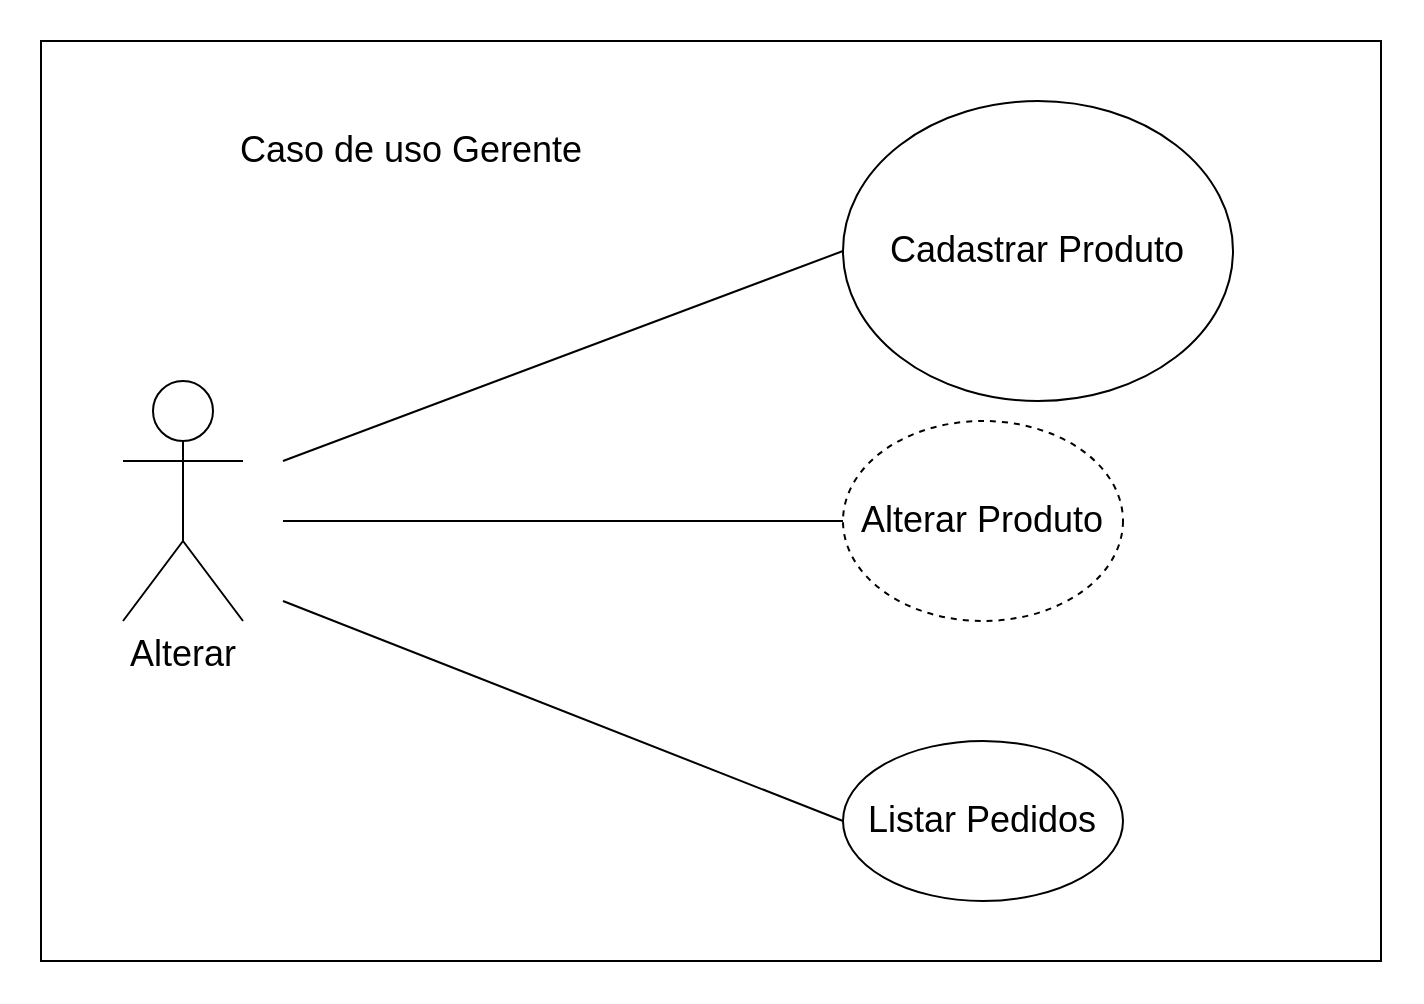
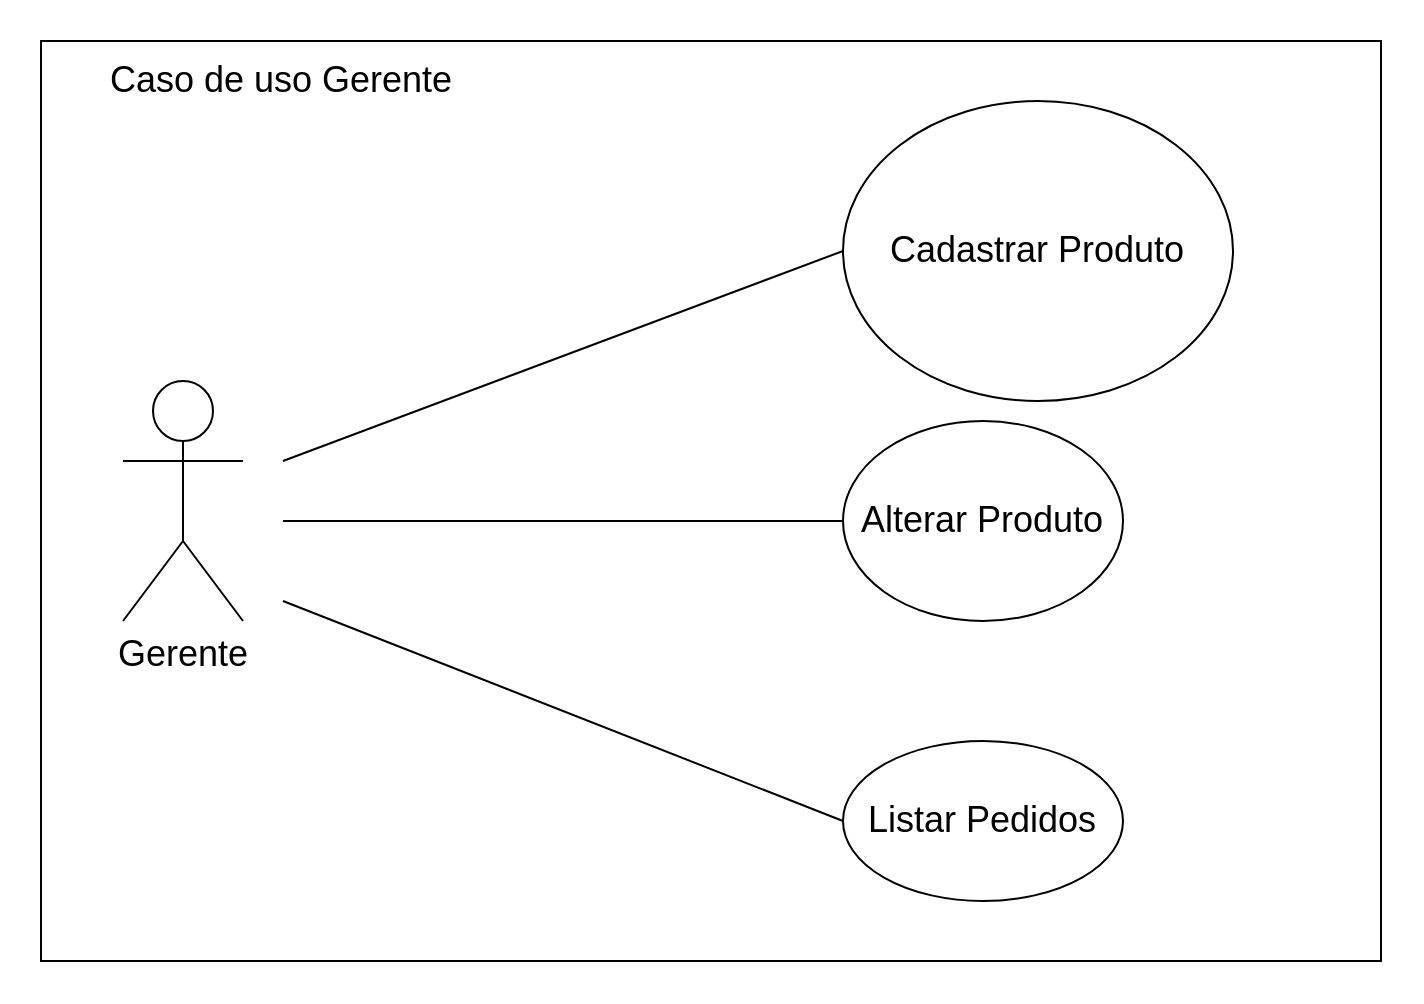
  <mxCell id="0" />
  <mxCell id="1" parent="0" />
  <mxCell id="2" value="" style="rounded=0;whiteSpace=wrap;html=1;" vertex="1" parent="1"><mxGeometry x="20" y="20" width="670" height="460" as="geometry" /></mxCell>
- <mxCell id="3" value="&lt;font style=&quot;font-size: 18px&quot;&gt;Caso de uso Gerente&lt;/font&gt;" style="text;html=1;align=center;verticalAlign=middle;resizable=0;points=[];autosize=1;" vertex="1" parent="1"><mxGeometry x="110" y="65" width="190" height="20" as="geometry" /></mxCell>
- <mxCell id="4" value="&lt;font style=&quot;font-size: 18px&quot;&gt;Alterar&lt;/font&gt;" style="shape=umlActor;verticalLabelPosition=bottom;verticalAlign=top;html=1;outlineConnect=0;" vertex="1" parent="1"><mxGeometry x="61" y="190" width="60" height="120" as="geometry" /></mxCell>
+ <mxCell id="3" value="&lt;font style=&quot;font-size: 18px&quot;&gt;Caso de uso Gerente&lt;/font&gt;" style="text;html=1;align=center;verticalAlign=middle;resizable=0;points=[];autosize=1;" vertex="1" parent="1"><mxGeometry x="45" y="30" width="190" height="20" as="geometry" /></mxCell>
+ <mxCell id="4" value="&lt;font style=&quot;font-size: 18px&quot;&gt;Gerente&lt;/font&gt;" style="shape=umlActor;verticalLabelPosition=bottom;verticalAlign=top;html=1;outlineConnect=0;" vertex="1" parent="1"><mxGeometry x="61" y="190" width="60" height="120" as="geometry" /></mxCell>
  <mxCell id="5" value="&lt;font style=&quot;font-size: 18px&quot;&gt;Cadastrar Produto&lt;/font&gt;" style="ellipse;whiteSpace=wrap;html=1;" vertex="1" parent="1"><mxGeometry x="421" y="50" width="195" height="150" as="geometry" /></mxCell>
- <mxCell id="6" value="&lt;font style=&quot;font-size: 18px&quot;&gt;Alterar Produto&lt;/font&gt;" style="ellipse;whiteSpace=wrap;html=1;dashed=1;" vertex="1" parent="1"><mxGeometry x="421" y="210" width="140" height="100" as="geometry" /></mxCell>
+ <mxCell id="6" value="&lt;font style=&quot;font-size: 18px&quot;&gt;Alterar Produto&lt;/font&gt;" style="ellipse;whiteSpace=wrap;html=1;" vertex="1" parent="1"><mxGeometry x="421" y="210" width="140" height="100" as="geometry" /></mxCell>
  <mxCell id="7" value="&lt;font style=&quot;font-size: 18px&quot;&gt;Listar Pedidos&lt;/font&gt;" style="ellipse;whiteSpace=wrap;html=1;" vertex="1" parent="1"><mxGeometry x="421" y="370" width="140" height="80" as="geometry" /></mxCell>
  <mxCell id="8" value="" style="endArrow=none;html=1;entryX=0;entryY=0.5;entryDx=0;entryDy=0;" edge="1" parent="1" target="5"><mxGeometry width="50" height="50" relative="1" as="geometry"><mxPoint x="141" y="230" as="sourcePoint" /><mxPoint x="201" y="210" as="targetPoint" /></mxGeometry></mxCell>
  <mxCell id="9" value="" style="endArrow=none;html=1;entryX=0;entryY=0.5;entryDx=0;entryDy=0;" edge="1" parent="1" target="6"><mxGeometry width="50" height="50" relative="1" as="geometry"><mxPoint x="141" y="260" as="sourcePoint" /><mxPoint x="431" y="110" as="targetPoint" /></mxGeometry></mxCell>
  <mxCell id="10" value="" style="endArrow=none;html=1;entryX=0;entryY=0.5;entryDx=0;entryDy=0;" edge="1" parent="1" target="7"><mxGeometry width="50" height="50" relative="1" as="geometry"><mxPoint x="141" y="300" as="sourcePoint" /><mxPoint x="441" y="120" as="targetPoint" /></mxGeometry></mxCell>
